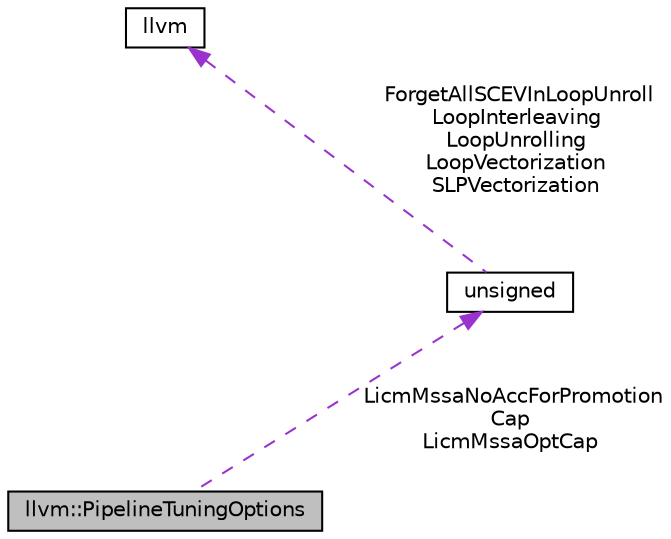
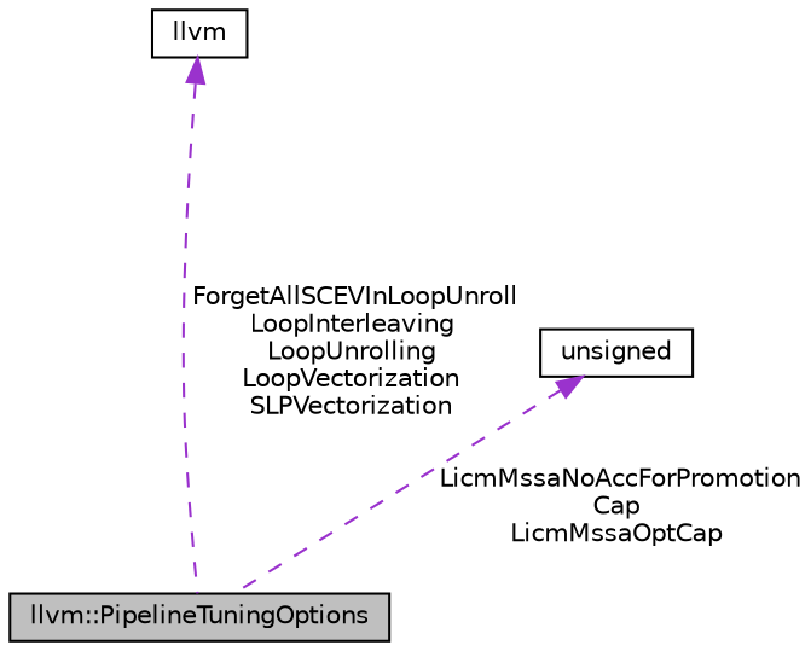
  digraph {
    node [color=black fontname=Helvetica fontsize=10 shape=box]
    edge [color=darkorchid3 dir=back fontname=Helvetica fontsize=10 labelfontname=Helvetica labelfontsize=10 style=dashed]
    n1 [fillcolor=grey75 fontcolor=black height=0.2 label="llvm::PipelineTuningOptions" style=filled width=0.4]
    n2 [height=0.2 label=llvm width=0.4]
    n3 [height=0.2 label=unsigned width=0.4]
-   n2 -> n3 [label=" ForgetAllSCEVInLoopUnroll\nLoopInterleaving\nLoopUnrolling\nLoopVectorization\nSLPVectorization"]
+   n2 -> n1 [label=" ForgetAllSCEVInLoopUnroll\nLoopInterleaving\nLoopUnrolling\nLoopVectorization\nSLPVectorization"]
    n3 -> n1 [label=" LicmMssaNoAccForPromotion\lCap\nLicmMssaOptCap"]
  }
